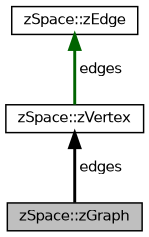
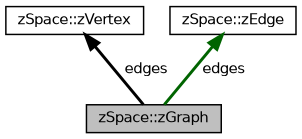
  digraph {
    node [color=black fillcolor=white fontname=Helvetica fontsize=10 shape=record style=filled]
    edge [dir=back fontname=Helvetica fontsize=10 labelfontname=Helvetica labelfontsize=10 style=bold]
    n1 [fillcolor=grey75 fontcolor=black height=0.2 label="zSpace::zGraph" width=0.4]
    n2 [height=0.2 label="zSpace::zVertex" width=0.4]
    n3 [height=0.2 label="zSpace::zEdge" width=0.4]
    n2 -> n1 [color=black label=" edges"]
-   n3 -> n2 [color=darkgreen label=" edges"]
+   n3 -> n1 [color=darkgreen label=" edges"]
  }
